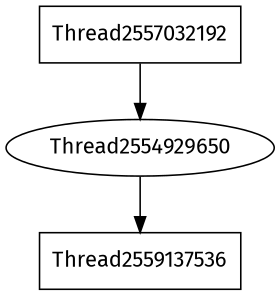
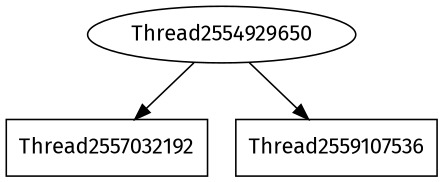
  digraph {
    fontname="Fira Sans"
    node [fontname="Fira Sans" color=black shape=box]
    edge [arrowhead=normal fontname="Fira Sans"]
    n1 [label=Thread2554929650 color="" shape=""]
    Thread2557032192
-   Thread2559137536
-   Thread2557032192 -> n1
+   Thread2559137536 [label=Thread2559107536]
+   n1 -> Thread2557032192
    n1 -> Thread2559137536
  }
